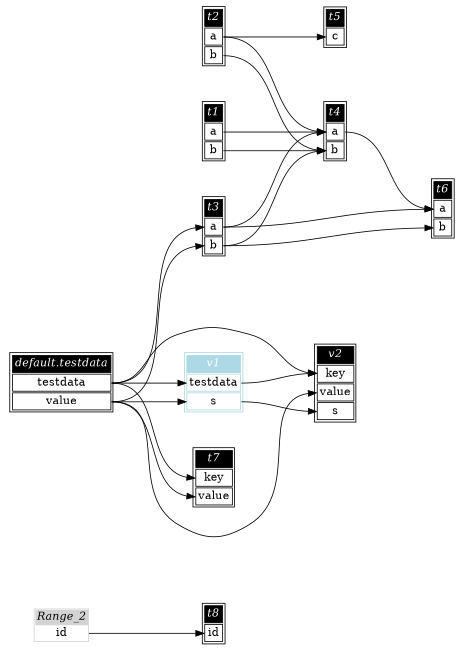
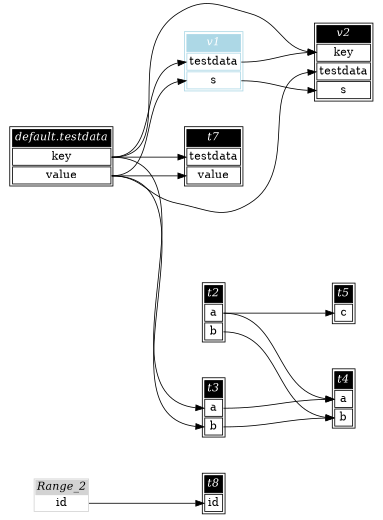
  digraph {
    fontname=Helvetica
    nodesep=0.5
    rankdir=LR
    ranksep=1
    node [shape=plaintext color=black]
    edge [headport=0 tailport=0]
    n1 [label=< <table color="lightgray" border="1" cellborder="0" cellspacing="0">   <tr><td bgcolor="lightgray" port="nodeName"><i>Range_2</i></td></tr>   <tr><td port="0">id</td></tr> </table>> color=""]
    n2 [label=< <table>   <tr><td bgcolor="black" port="nodeName"><i><font color="white">t8</font></i></td></tr>   <tr><td port="0">id</td></tr> </table>>]
-   n3 [label=< <table>   <tr><td bgcolor="black" port="nodeName"><i><font color="white">default.testdata</font></i></td></tr>   <tr><td port="0">testdata</td></tr> <tr><td port="1">value</td></tr> </table>>]
+   n3 [label=< <table>   <tr><td bgcolor="black" port="nodeName"><i><font color="white">default.testdata</font></i></td></tr>   <tr><td port="0">key</td></tr> <tr><td port="1">value</td></tr> </table>>]
    n4 [label=< <table>   <tr><td bgcolor="black" port="nodeName"><i><font color="white">t3</font></i></td></tr>   <tr><td port="0">a</td></tr> <tr><td port="1">b</td></tr> </table>>]
-   n5 [label=< <table>   <tr><td bgcolor="black" port="nodeName"><i><font color="white">t7</font></i></td></tr>   <tr><td port="0">key</td></tr> <tr><td port="1">value</td></tr> </table>>]
+   n5 [label=< <table>   <tr><td bgcolor="black" port="nodeName"><i><font color="white">t7</font></i></td></tr>   <tr><td port="0">testdata</td></tr> <tr><td port="1">value</td></tr> </table>>]
    n6 [color=lightblue label=< <table>   <tr><td bgcolor="lightblue" port="nodeName"><i><font color="white">v1</font></i></td></tr>   <tr><td port="0">testdata</td></tr> <tr><td port="1">s</td></tr> </table>>]
-   n7 [label=< <table>   <tr><td bgcolor="black" port="nodeName"><i><font color="white">v2</font></i></td></tr>   <tr><td port="0">key</td></tr> <tr><td port="1">value</td></tr> <tr><td port="2">s</td></tr> </table>>]
+   n7 [label=< <table>   <tr><td bgcolor="black" port="nodeName"><i><font color="white">v2</font></i></td></tr>   <tr><td port="0">key</td></tr> <tr><td port="1">testdata</td></tr> <tr><td port="2">s</td></tr> </table>>]
    n8 [label=< <table>   <tr><td bgcolor="black" port="nodeName"><i><font color="white">t4</font></i></td></tr>   <tr><td port="0">a</td></tr> <tr><td port="1">b</td></tr> </table>>]
-   n9 [label=< <table>   <tr><td bgcolor="black" port="nodeName"><i><font color="white">t6</font></i></td></tr>   <tr><td port="0">a</td></tr> <tr><td port="1">b</td></tr> </table>>]
-   n10 [label=< <table>   <tr><td bgcolor="black" port="nodeName"><i><font color="white">t1</font></i></td></tr>   <tr><td port="0">a</td></tr> <tr><td port="1">b</td></tr> </table>>]
    n11 [label=< <table>   <tr><td bgcolor="black" port="nodeName"><i><font color="white">t2</font></i></td></tr>   <tr><td port="0">a</td></tr> <tr><td port="1">b</td></tr> </table>>]
    n12 [label=< <table>   <tr><td bgcolor="black" port="nodeName"><i><font color="white">t5</font></i></td></tr>   <tr><td port="0">c</td></tr> </table>>]
    n1 -> n2
    n3 -> n4
    n3 -> n4 [headport=1 tailport=1]
    n3 -> n5
    n3 -> n5 [headport=1 tailport=1]
    n3 -> n6
    n3 -> n6 [headport=1 tailport=1]
    n3 -> n7
    n3 -> n7 [headport=1 tailport=1]
    n4 -> n8
    n4 -> n8 [headport=1 tailport=1]
-   n4 -> n9
-   n4 -> n9 [headport=1 tailport=1]
    n6 -> n7
    n6 -> n7 [headport=2 tailport=1]
-   n8 -> n9
-   n10 -> n8
-   n10 -> n8 [headport=1 tailport=1]
    n11 -> n8
    n11 -> n8 [headport=1 tailport=1]
    n11 -> n12
  }
